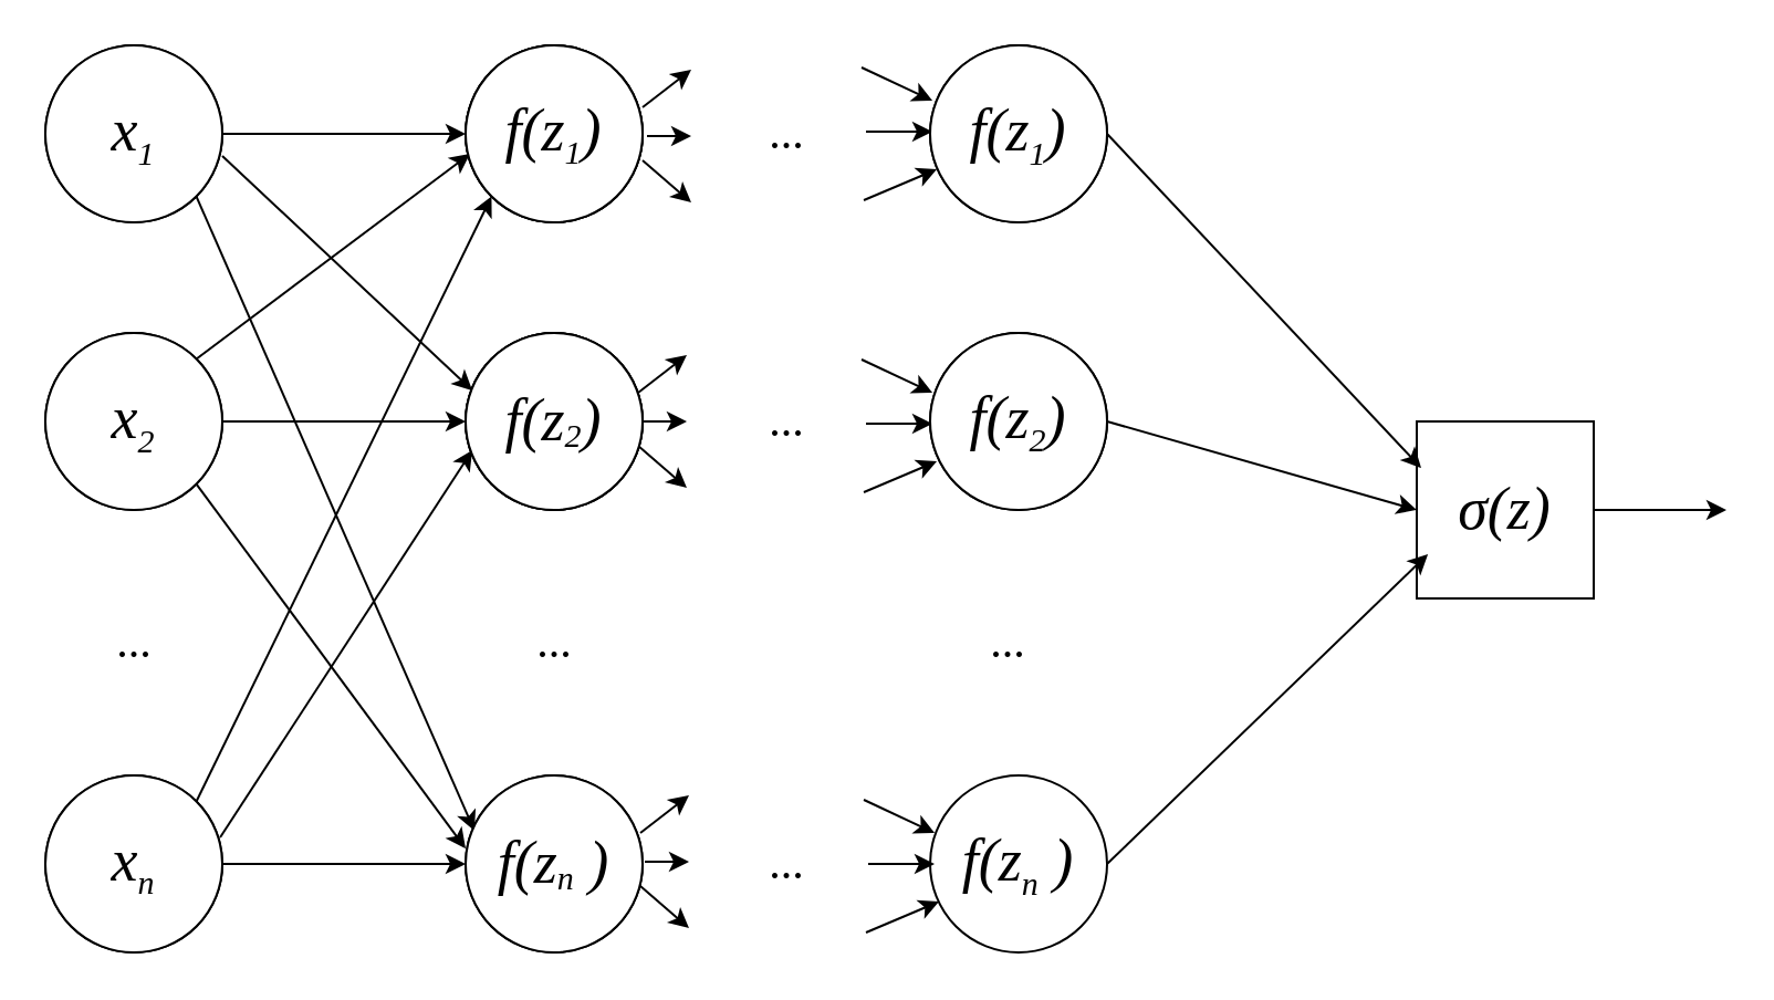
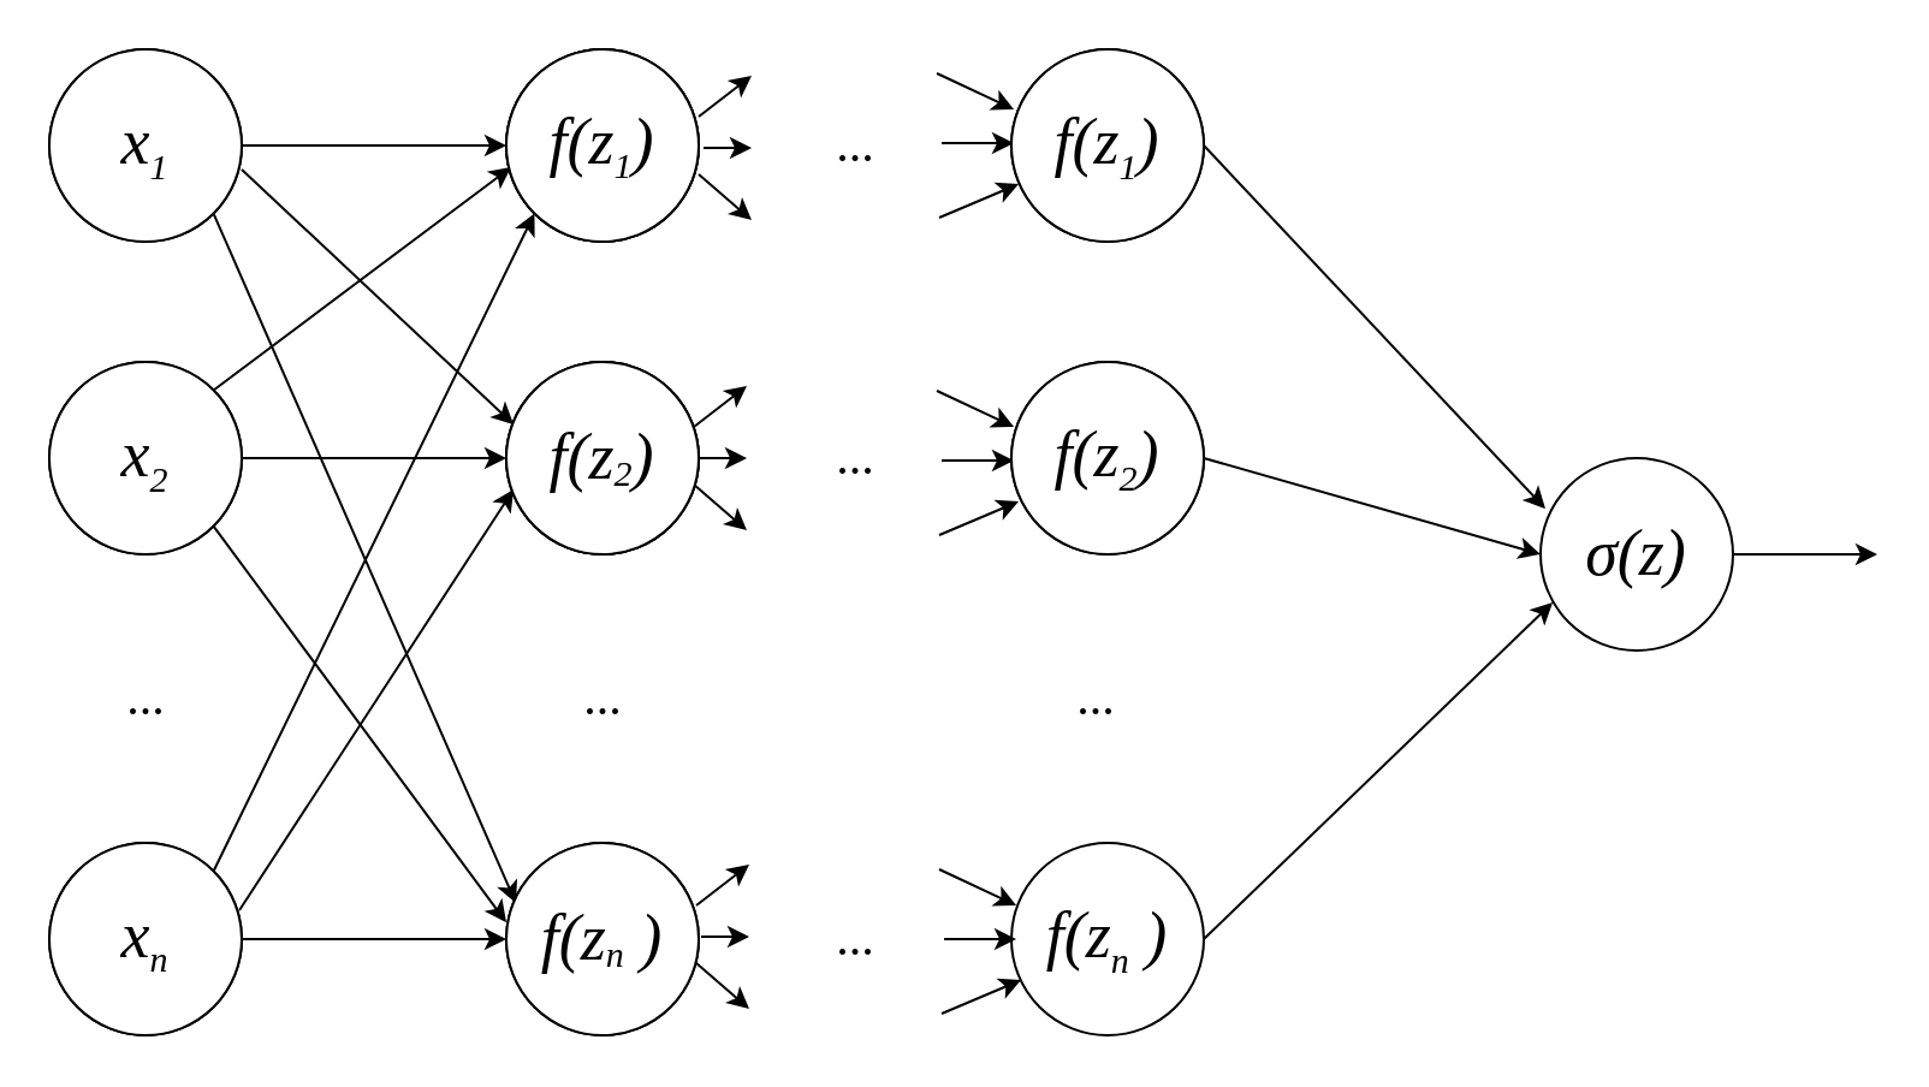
  <mxCell id="0" />
  <mxCell id="1" parent="0" />
  <mxCell id="2" style="edgeStyle=none;rounded=0;orthogonalLoop=1;jettySize=auto;html=1;exitX=1;exitY=0.5;exitDx=0;exitDy=0;entryX=0;entryY=0.5;entryDx=0;entryDy=0;fontFamily=Times New Roman;fontSize=9;" edge="1" parent="1" source="5" target="17"><mxGeometry relative="1" as="geometry" /></mxCell>
  <mxCell id="3" style="edgeStyle=none;rounded=0;orthogonalLoop=1;jettySize=auto;html=1;entryX=0.038;entryY=0.325;entryDx=0;entryDy=0;fontFamily=Times New Roman;fontSize=9;entryPerimeter=0;" edge="1" parent="1" target="21"><mxGeometry relative="1" as="geometry"><mxPoint x="100" y="70" as="sourcePoint" /></mxGeometry></mxCell>
  <mxCell id="4" style="edgeStyle=none;rounded=0;orthogonalLoop=1;jettySize=auto;html=1;exitX=1;exitY=1;exitDx=0;exitDy=0;entryX=0.05;entryY=0.313;entryDx=0;entryDy=0;fontFamily=Times New Roman;fontSize=9;entryPerimeter=0;" edge="1" parent="1" source="5" target="22"><mxGeometry relative="1" as="geometry" /></mxCell>
  <mxCell id="5" value="x&lt;font style=&quot;font-size: 14px&quot; size=&quot;1&quot;&gt;&lt;sub style=&quot;font-size: 9px&quot;&gt;1&lt;/sub&gt;&lt;/font&gt;" style="ellipse;whiteSpace=wrap;html=1;aspect=fixed;fontSize=15;fontFamily=Times New Roman;fontStyle=2" vertex="1" parent="1"><mxGeometry x="20" y="20" width="80" height="80" as="geometry" /></mxCell>
  <mxCell id="6" style="edgeStyle=none;rounded=0;orthogonalLoop=1;jettySize=auto;html=1;exitX=1;exitY=0;exitDx=0;exitDy=0;entryX=0.025;entryY=0.613;entryDx=0;entryDy=0;fontFamily=Times New Roman;fontSize=9;entryPerimeter=0;" edge="1" parent="1" source="9" target="17"><mxGeometry relative="1" as="geometry" /></mxCell>
  <mxCell id="7" style="edgeStyle=none;rounded=0;orthogonalLoop=1;jettySize=auto;html=1;exitX=1;exitY=0.5;exitDx=0;exitDy=0;fontFamily=Times New Roman;fontSize=9;entryX=0;entryY=0.5;entryDx=0;entryDy=0;" edge="1" parent="1" source="9" target="21"><mxGeometry relative="1" as="geometry" /></mxCell>
  <mxCell id="8" style="edgeStyle=none;rounded=0;orthogonalLoop=1;jettySize=auto;html=1;exitX=1;exitY=1;exitDx=0;exitDy=0;entryX=0;entryY=0.413;entryDx=0;entryDy=0;fontFamily=Times New Roman;fontSize=9;entryPerimeter=0;" edge="1" parent="1" source="9" target="22"><mxGeometry relative="1" as="geometry" /></mxCell>
  <mxCell id="9" value="x&lt;font style=&quot;font-size: 14px&quot; size=&quot;1&quot;&gt;&lt;sub style=&quot;font-size: 9px&quot;&gt;2&lt;/sub&gt;&lt;/font&gt;" style="ellipse;whiteSpace=wrap;html=1;aspect=fixed;fontSize=15;fontFamily=Times New Roman;fontStyle=2" vertex="1" parent="1"><mxGeometry x="20" y="150" width="80" height="80" as="geometry" /></mxCell>
  <mxCell id="10" style="edgeStyle=none;rounded=0;orthogonalLoop=1;jettySize=auto;html=1;exitX=1;exitY=0.5;exitDx=0;exitDy=0;entryX=0;entryY=0.5;entryDx=0;entryDy=0;fontFamily=Times New Roman;fontSize=9;" edge="1" parent="1" source="13" target="22"><mxGeometry relative="1" as="geometry" /></mxCell>
  <mxCell id="11" style="edgeStyle=none;rounded=0;orthogonalLoop=1;jettySize=auto;html=1;exitX=0.988;exitY=0.35;exitDx=0;exitDy=0;entryX=0.038;entryY=0.663;entryDx=0;entryDy=0;entryPerimeter=0;fontFamily=Times New Roman;fontSize=9;exitPerimeter=0;" edge="1" parent="1" source="13" target="21"><mxGeometry relative="1" as="geometry" /></mxCell>
  <mxCell id="12" style="edgeStyle=none;rounded=0;orthogonalLoop=1;jettySize=auto;html=1;exitX=1;exitY=0;exitDx=0;exitDy=0;entryX=0;entryY=1;entryDx=0;entryDy=0;fontFamily=Times New Roman;fontSize=9;" edge="1" parent="1" source="13" target="17"><mxGeometry relative="1" as="geometry" /></mxCell>
  <mxCell id="13" value="x&lt;font size=&quot;1&quot;&gt;&lt;sub style=&quot;font-size: 9px&quot;&gt;n&lt;/sub&gt;&lt;/font&gt;" style="ellipse;whiteSpace=wrap;html=1;aspect=fixed;fontSize=15;fontFamily=Times New Roman;fontStyle=2" vertex="1" parent="1"><mxGeometry x="20" y="350" width="80" height="80" as="geometry" /></mxCell>
  <mxCell id="14" value="..." style="text;html=1;align=center;verticalAlign=middle;resizable=0;points=[];autosize=1;strokeColor=none;fillColor=none;fontFamily=Times New Roman;fontSize=21;" vertex="1" parent="1"><mxGeometry x="45" y="275" width="30" height="30" as="geometry" /></mxCell>
  <mxCell id="15" style="edgeStyle=none;rounded=0;orthogonalLoop=1;jettySize=auto;html=1;exitX=1;exitY=0.5;exitDx=0;exitDy=0;fontFamily=Times New Roman;fontSize=9;" edge="1" parent="1" source="16"><mxGeometry relative="1" as="geometry"><mxPoint x="780" y="230" as="targetPoint" /></mxGeometry></mxCell>
- <mxCell id="16" value="&lt;i style=&quot;font-size: 27px;&quot;&gt;&lt;span style=&quot;font-size: 27px;&quot;&gt;σ(z)&lt;/span&gt;&lt;/i&gt;" style="whiteSpace=wrap;html=1;aspect=fixed;fontFamily=Times New Roman;fontSize=27;rounded=0;" vertex="1" parent="1"><mxGeometry x="640" y="190" width="80" height="80" as="geometry" /></mxCell>
+ <mxCell id="16" value="&lt;i style=&quot;font-size: 27px;&quot;&gt;&lt;span style=&quot;font-size: 27px;&quot;&gt;σ(z)&lt;/span&gt;&lt;/i&gt;" style="ellipse;whiteSpace=wrap;html=1;aspect=fixed;fontFamily=Times New Roman;fontSize=27;" vertex="1" parent="1"><mxGeometry x="640" y="190" width="80" height="80" as="geometry" /></mxCell>
  <mxCell id="17" value="f(z&lt;font size=&quot;1&quot;&gt;&lt;sub style=&quot;font-size: 9px&quot;&gt;1&lt;/sub&gt;&lt;/font&gt;)" style="ellipse;whiteSpace=wrap;html=1;aspect=fixed;fontSize=15;fontFamily=Times New Roman;fontStyle=2" vertex="1" parent="1"><mxGeometry x="210" y="20" width="80" height="80" as="geometry" /></mxCell>
  <mxCell id="18" style="edgeStyle=none;rounded=0;orthogonalLoop=1;jettySize=auto;html=1;exitX=0.975;exitY=0.338;exitDx=0;exitDy=0;fontFamily=Times New Roman;fontSize=9;exitPerimeter=0;" edge="1" parent="1" source="21"><mxGeometry relative="1" as="geometry"><mxPoint x="310" y="160" as="targetPoint" /></mxGeometry></mxCell>
  <mxCell id="19" style="edgeStyle=none;rounded=0;orthogonalLoop=1;jettySize=auto;html=1;exitX=0.975;exitY=0.638;exitDx=0;exitDy=0;fontFamily=Times New Roman;fontSize=9;exitPerimeter=0;" edge="1" parent="1" source="21"><mxGeometry relative="1" as="geometry"><mxPoint x="310" y="220" as="targetPoint" /></mxGeometry></mxCell>
  <mxCell id="20" style="edgeStyle=none;rounded=0;orthogonalLoop=1;jettySize=auto;html=1;exitX=1;exitY=0.5;exitDx=0;exitDy=0;fontFamily=Times New Roman;fontSize=9;" edge="1" parent="1" source="21"><mxGeometry relative="1" as="geometry"><mxPoint x="310" y="190" as="targetPoint" /></mxGeometry></mxCell>
  <mxCell id="21" value="f(z&lt;sub style=&quot;font-size: 9px&quot;&gt;2&lt;/sub&gt;)" style="ellipse;whiteSpace=wrap;html=1;aspect=fixed;fontSize=15;fontFamily=Times New Roman;fontStyle=2" vertex="1" parent="1"><mxGeometry x="210" y="150" width="80" height="80" as="geometry" /></mxCell>
  <mxCell id="22" value="f(z&lt;sub&gt;n&lt;/sub&gt; )" style="ellipse;whiteSpace=wrap;html=1;aspect=fixed;fontSize=15;fontFamily=Times New Roman;fontStyle=2" vertex="1" parent="1"><mxGeometry x="210" y="350" width="80" height="80" as="geometry" /></mxCell>
  <mxCell id="23" value="..." style="text;html=1;align=center;verticalAlign=middle;resizable=0;points=[];autosize=1;strokeColor=none;fillColor=none;fontFamily=Times New Roman;fontSize=21;" vertex="1" parent="1"><mxGeometry x="235" y="275" width="30" height="30" as="geometry" /></mxCell>
  <mxCell id="24" style="edgeStyle=none;rounded=0;orthogonalLoop=1;jettySize=auto;html=1;exitX=1;exitY=0.5;exitDx=0;exitDy=0;fontFamily=Times New Roman;fontSize=9;" edge="1" parent="1" source="21" target="21"><mxGeometry relative="1" as="geometry" /></mxCell>
  <mxCell id="25" style="edgeStyle=none;rounded=0;orthogonalLoop=1;jettySize=auto;html=1;exitX=0.975;exitY=0.338;exitDx=0;exitDy=0;fontFamily=Times New Roman;fontSize=9;exitPerimeter=0;" edge="1" parent="1"><mxGeometry relative="1" as="geometry"><mxPoint x="312" y="31" as="targetPoint" /><mxPoint x="290" y="48.04" as="sourcePoint" /></mxGeometry></mxCell>
  <mxCell id="26" style="edgeStyle=none;rounded=0;orthogonalLoop=1;jettySize=auto;html=1;exitX=0.975;exitY=0.638;exitDx=0;exitDy=0;fontFamily=Times New Roman;fontSize=9;exitPerimeter=0;" edge="1" parent="1"><mxGeometry relative="1" as="geometry"><mxPoint x="312" y="91" as="targetPoint" /><mxPoint x="290" y="72.04" as="sourcePoint" /></mxGeometry></mxCell>
  <mxCell id="27" style="edgeStyle=none;rounded=0;orthogonalLoop=1;jettySize=auto;html=1;exitX=1;exitY=0.5;exitDx=0;exitDy=0;fontFamily=Times New Roman;fontSize=9;" edge="1" parent="1"><mxGeometry relative="1" as="geometry"><mxPoint x="312" y="61" as="targetPoint" /><mxPoint x="292" y="61" as="sourcePoint" /></mxGeometry></mxCell>
  <mxCell id="28" style="edgeStyle=none;rounded=0;orthogonalLoop=1;jettySize=auto;html=1;exitX=0.975;exitY=0.338;exitDx=0;exitDy=0;fontFamily=Times New Roman;fontSize=9;exitPerimeter=0;" edge="1" parent="1"><mxGeometry relative="1" as="geometry"><mxPoint x="311" y="359" as="targetPoint" /><mxPoint x="289" y="376.04" as="sourcePoint" /></mxGeometry></mxCell>
  <mxCell id="29" style="edgeStyle=none;rounded=0;orthogonalLoop=1;jettySize=auto;html=1;exitX=0.975;exitY=0.638;exitDx=0;exitDy=0;fontFamily=Times New Roman;fontSize=9;exitPerimeter=0;" edge="1" parent="1"><mxGeometry relative="1" as="geometry"><mxPoint x="311" y="419" as="targetPoint" /><mxPoint x="289" y="400.04" as="sourcePoint" /></mxGeometry></mxCell>
  <mxCell id="30" style="edgeStyle=none;rounded=0;orthogonalLoop=1;jettySize=auto;html=1;exitX=1;exitY=0.5;exitDx=0;exitDy=0;fontFamily=Times New Roman;fontSize=9;" edge="1" parent="1"><mxGeometry relative="1" as="geometry"><mxPoint x="311" y="389" as="targetPoint" /><mxPoint x="291" y="389" as="sourcePoint" /></mxGeometry></mxCell>
  <mxCell id="31" value="f(z&lt;font size=&quot;1&quot;&gt;&lt;sub style=&quot;font-size: 9px&quot;&gt;1&lt;/sub&gt;&lt;/font&gt;)" style="ellipse;whiteSpace=wrap;html=1;aspect=fixed;fontSize=15;fontFamily=Times New Roman;fontStyle=2" vertex="1" parent="1"><mxGeometry x="210" y="20" width="80" height="80" as="geometry" /></mxCell>
  <mxCell id="32" value="f(z&lt;sub style=&quot;font-size: 9px&quot;&gt;2&lt;/sub&gt;)" style="ellipse;whiteSpace=wrap;html=1;aspect=fixed;fontSize=15;fontFamily=Times New Roman;fontStyle=2" vertex="1" parent="1"><mxGeometry x="210" y="150" width="80" height="80" as="geometry" /></mxCell>
  <mxCell id="33" style="edgeStyle=none;rounded=0;orthogonalLoop=1;jettySize=auto;html=1;exitX=1;exitY=0.5;exitDx=0;exitDy=0;entryX=0.063;entryY=0.75;entryDx=0;entryDy=0;entryPerimeter=0;fontFamily=Times New Roman;fontSize=9;" edge="1" parent="1" source="34" target="16"><mxGeometry relative="1" as="geometry" /></mxCell>
  <mxCell id="34" value="f(z&lt;font style=&quot;font-size: 27px&quot; size=&quot;1&quot;&gt;&lt;sub style=&quot;font-size: 15px&quot;&gt;n&lt;/sub&gt;&lt;/font&gt; )" style="ellipse;whiteSpace=wrap;html=1;aspect=fixed;fontSize=27;fontFamily=Times New Roman;fontStyle=2" vertex="1" parent="1"><mxGeometry x="420" y="350" width="80" height="80" as="geometry" /></mxCell>
  <mxCell id="35" style="edgeStyle=none;rounded=0;orthogonalLoop=1;jettySize=auto;html=1;exitX=1;exitY=0.5;exitDx=0;exitDy=0;entryX=0.025;entryY=0.263;entryDx=0;entryDy=0;entryPerimeter=0;fontFamily=Times New Roman;fontSize=9;" edge="1" parent="1" source="36" target="16"><mxGeometry relative="1" as="geometry" /></mxCell>
  <mxCell id="36" value="f(z&lt;font size=&quot;1&quot;&gt;&lt;sub style=&quot;font-size: 9px&quot;&gt;1&lt;/sub&gt;&lt;/font&gt;)" style="ellipse;whiteSpace=wrap;html=1;aspect=fixed;fontSize=15;fontFamily=Times New Roman;fontStyle=2" vertex="1" parent="1"><mxGeometry x="420" y="20" width="80" height="80" as="geometry" /></mxCell>
  <mxCell id="37" style="edgeStyle=none;rounded=0;orthogonalLoop=1;jettySize=auto;html=1;exitX=1;exitY=0.5;exitDx=0;exitDy=0;entryX=0;entryY=0.5;entryDx=0;entryDy=0;fontFamily=Times New Roman;fontSize=9;" edge="1" parent="1" source="38" target="16"><mxGeometry relative="1" as="geometry" /></mxCell>
  <mxCell id="38" value="f(z&lt;sub style=&quot;font-size: 9px&quot;&gt;2&lt;/sub&gt;)" style="ellipse;whiteSpace=wrap;html=1;aspect=fixed;fontSize=15;fontFamily=Times New Roman;fontStyle=2" vertex="1" parent="1"><mxGeometry x="420" y="150" width="80" height="80" as="geometry" /></mxCell>
  <mxCell id="39" value="" style="endArrow=classic;html=1;rounded=0;fontFamily=Times New Roman;fontSize=9;entryX=0.038;entryY=0.7;entryDx=0;entryDy=0;entryPerimeter=0;" edge="1" parent="1" target="36"><mxGeometry width="50" height="50" relative="1" as="geometry"><mxPoint x="390" y="90" as="sourcePoint" /><mxPoint x="420" y="70" as="targetPoint" /></mxGeometry></mxCell>
  <mxCell id="40" value="" style="endArrow=classic;html=1;rounded=0;fontFamily=Times New Roman;fontSize=9;" edge="1" parent="1"><mxGeometry width="50" height="50" relative="1" as="geometry"><mxPoint x="391" y="59" as="sourcePoint" /><mxPoint x="421" y="59" as="targetPoint" /><Array as="points"><mxPoint x="411" y="59" /></Array></mxGeometry></mxCell>
  <mxCell id="41" value="" style="endArrow=classic;html=1;rounded=0;fontFamily=Times New Roman;fontSize=9;entryX=0.013;entryY=0.313;entryDx=0;entryDy=0;entryPerimeter=0;" edge="1" parent="1" target="36"><mxGeometry width="50" height="50" relative="1" as="geometry"><mxPoint x="389" y="30" as="sourcePoint" /><mxPoint x="422.04" y="25" as="targetPoint" /></mxGeometry></mxCell>
  <mxCell id="42" value="" style="endArrow=classic;html=1;rounded=0;fontFamily=Times New Roman;fontSize=9;entryX=0.038;entryY=0.7;entryDx=0;entryDy=0;entryPerimeter=0;" edge="1" parent="1"><mxGeometry width="50" height="50" relative="1" as="geometry"><mxPoint x="390" y="222" as="sourcePoint" /><mxPoint x="423.04" y="208" as="targetPoint" /></mxGeometry></mxCell>
  <mxCell id="43" value="" style="endArrow=classic;html=1;rounded=0;fontFamily=Times New Roman;fontSize=9;" edge="1" parent="1"><mxGeometry width="50" height="50" relative="1" as="geometry"><mxPoint x="391" y="191" as="sourcePoint" /><mxPoint x="421" y="191" as="targetPoint" /><Array as="points"><mxPoint x="411" y="191" /></Array></mxGeometry></mxCell>
  <mxCell id="44" value="" style="endArrow=classic;html=1;rounded=0;fontFamily=Times New Roman;fontSize=9;entryX=0.013;entryY=0.313;entryDx=0;entryDy=0;entryPerimeter=0;" edge="1" parent="1"><mxGeometry width="50" height="50" relative="1" as="geometry"><mxPoint x="389" y="162" as="sourcePoint" /><mxPoint x="421.04" y="177.04" as="targetPoint" /></mxGeometry></mxCell>
  <mxCell id="45" value="" style="endArrow=classic;html=1;rounded=0;fontFamily=Times New Roman;fontSize=9;entryX=0.038;entryY=0.7;entryDx=0;entryDy=0;entryPerimeter=0;" edge="1" parent="1"><mxGeometry width="50" height="50" relative="1" as="geometry"><mxPoint x="391" y="421" as="sourcePoint" /><mxPoint x="424.04" y="407" as="targetPoint" /></mxGeometry></mxCell>
  <mxCell id="46" value="" style="endArrow=classic;html=1;rounded=0;fontFamily=Times New Roman;fontSize=9;" edge="1" parent="1"><mxGeometry width="50" height="50" relative="1" as="geometry"><mxPoint x="392" y="390" as="sourcePoint" /><mxPoint x="422" y="390" as="targetPoint" /><Array as="points"><mxPoint x="412" y="390" /></Array></mxGeometry></mxCell>
  <mxCell id="47" value="" style="endArrow=classic;html=1;rounded=0;fontFamily=Times New Roman;fontSize=9;entryX=0.013;entryY=0.313;entryDx=0;entryDy=0;entryPerimeter=0;" edge="1" parent="1"><mxGeometry width="50" height="50" relative="1" as="geometry"><mxPoint x="390" y="361" as="sourcePoint" /><mxPoint x="422.04" y="376.04" as="targetPoint" /></mxGeometry></mxCell>
  <mxCell id="48" value="..." style="text;html=1;align=center;verticalAlign=middle;resizable=0;points=[];autosize=1;strokeColor=none;fillColor=none;fontFamily=Times New Roman;fontSize=21;" vertex="1" parent="1"><mxGeometry x="340" y="375" width="30" height="30" as="geometry" /></mxCell>
  <mxCell id="49" value="..." style="text;html=1;align=center;verticalAlign=middle;resizable=0;points=[];autosize=1;strokeColor=none;fillColor=none;fontFamily=Times New Roman;fontSize=21;" vertex="1" parent="1"><mxGeometry x="340" y="175" width="30" height="30" as="geometry" /></mxCell>
  <mxCell id="50" value="..." style="text;html=1;align=center;verticalAlign=middle;resizable=0;points=[];autosize=1;strokeColor=none;fillColor=none;fontFamily=Times New Roman;fontSize=21;" vertex="1" parent="1"><mxGeometry x="340" y="45" width="30" height="30" as="geometry" /></mxCell>
  <mxCell id="51" value="..." style="text;html=1;align=center;verticalAlign=middle;resizable=0;points=[];autosize=1;strokeColor=none;fillColor=none;fontFamily=Times New Roman;fontSize=21;" vertex="1" parent="1"><mxGeometry x="440" y="275" width="30" height="30" as="geometry" /></mxCell>
  <mxCell id="52" value="x&lt;font style=&quot;font-size: 27px&quot; size=&quot;1&quot;&gt;&lt;sub style=&quot;font-size: 15px&quot;&gt;1&lt;/sub&gt;&lt;/font&gt;" style="ellipse;whiteSpace=wrap;html=1;aspect=fixed;fontSize=27;fontFamily=Times New Roman;fontStyle=2" vertex="1" parent="1"><mxGeometry x="20" y="20" width="80" height="80" as="geometry" /></mxCell>
  <mxCell id="53" value="x&lt;font style=&quot;font-size: 27px&quot; size=&quot;1&quot;&gt;&lt;sub style=&quot;font-size: 15px&quot;&gt;2&lt;/sub&gt;&lt;/font&gt;" style="ellipse;whiteSpace=wrap;html=1;aspect=fixed;fontSize=27;fontFamily=Times New Roman;fontStyle=2" vertex="1" parent="1"><mxGeometry x="20" y="150" width="80" height="80" as="geometry" /></mxCell>
  <mxCell id="54" value="x&lt;font style=&quot;font-size: 26px&quot; size=&quot;1&quot;&gt;&lt;sub style=&quot;font-size: 15px&quot;&gt;n&lt;/sub&gt;&lt;/font&gt;" style="ellipse;whiteSpace=wrap;html=1;aspect=fixed;fontSize=27;fontFamily=Times New Roman;fontStyle=2" vertex="1" parent="1"><mxGeometry x="20" y="350" width="80" height="80" as="geometry" /></mxCell>
  <mxCell id="55" value="f(z&lt;font size=&quot;1&quot;&gt;&lt;sub style=&quot;font-size: 15px&quot;&gt;n&lt;/sub&gt;&lt;/font&gt; )" style="ellipse;whiteSpace=wrap;html=1;aspect=fixed;fontSize=27;fontFamily=Times New Roman;fontStyle=2" vertex="1" parent="1"><mxGeometry x="210" y="350" width="80" height="80" as="geometry" /></mxCell>
  <mxCell id="56" value="f(z&lt;font size=&quot;1&quot;&gt;&lt;sub style=&quot;font-size: 15px&quot;&gt;2&lt;/sub&gt;&lt;/font&gt;)" style="ellipse;whiteSpace=wrap;html=1;aspect=fixed;fontSize=27;fontFamily=Times New Roman;fontStyle=2" vertex="1" parent="1"><mxGeometry x="210" y="150" width="80" height="80" as="geometry" /></mxCell>
  <mxCell id="57" value="f(z&lt;font style=&quot;font-size: 26px&quot; size=&quot;1&quot;&gt;&lt;sub style=&quot;font-size: 15px&quot;&gt;1&lt;/sub&gt;&lt;/font&gt;)" style="ellipse;whiteSpace=wrap;html=1;aspect=fixed;fontSize=27;fontFamily=Times New Roman;fontStyle=2" vertex="1" parent="1"><mxGeometry x="210" y="20" width="80" height="80" as="geometry" /></mxCell>
  <mxCell id="58" value="f(z&lt;font style=&quot;font-size: 27px&quot; size=&quot;1&quot;&gt;&lt;sub style=&quot;font-size: 15px&quot;&gt;1&lt;/sub&gt;&lt;/font&gt;)" style="ellipse;whiteSpace=wrap;html=1;aspect=fixed;fontSize=27;fontFamily=Times New Roman;fontStyle=2" vertex="1" parent="1"><mxGeometry x="420" y="20" width="80" height="80" as="geometry" /></mxCell>
  <mxCell id="59" value="f(z&lt;font style=&quot;font-size: 26px&quot; size=&quot;1&quot;&gt;&lt;sub style=&quot;font-size: 15px&quot;&gt;2&lt;/sub&gt;&lt;/font&gt;)" style="ellipse;whiteSpace=wrap;html=1;aspect=fixed;fontSize=27;fontFamily=Times New Roman;fontStyle=2" vertex="1" parent="1"><mxGeometry x="420" y="150" width="80" height="80" as="geometry" /></mxCell>
